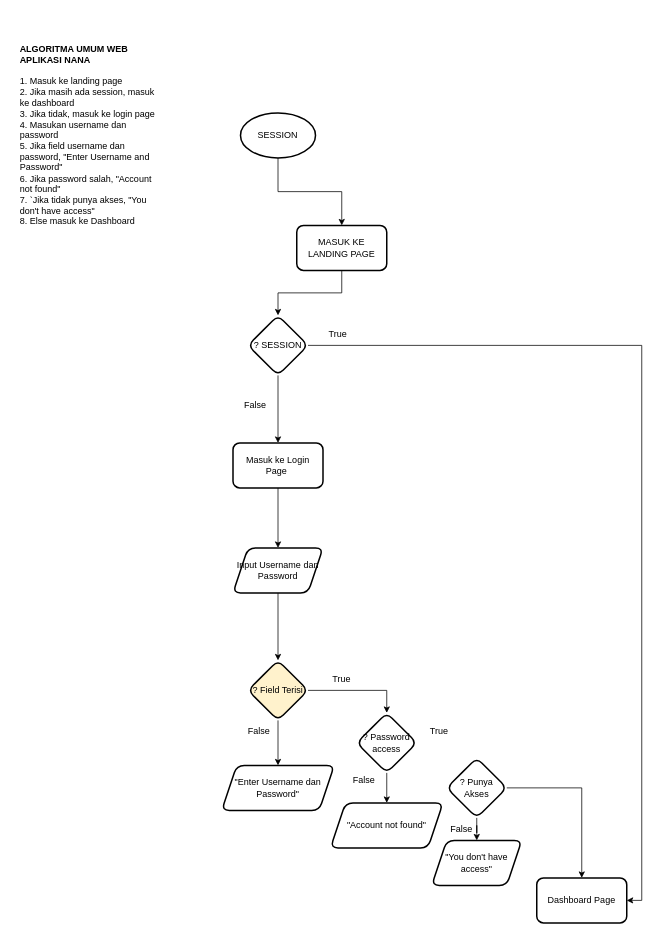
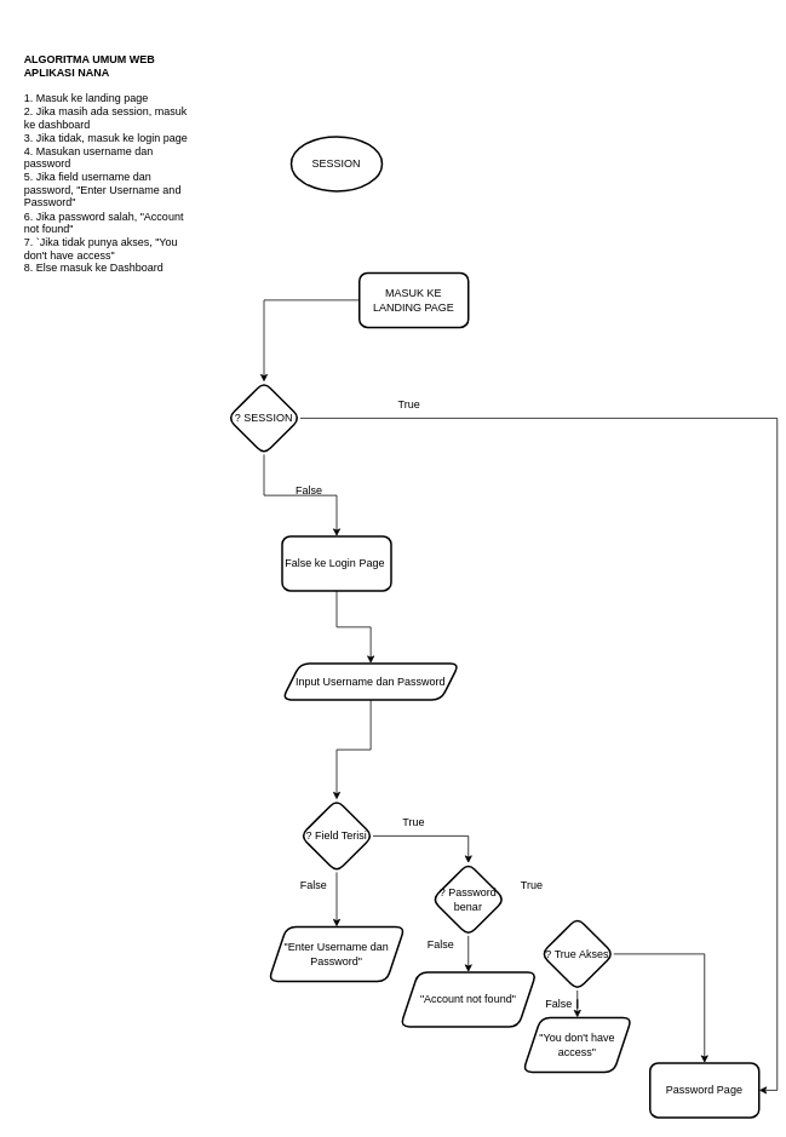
  <mxCell id="0" />
  <mxCell id="1" parent="0" />
  <mxCell id="2" value="&lt;b&gt;ALGORITMA UMUM WEB APLIKASI NANA&lt;/b&gt;&lt;br&gt;&lt;br&gt;1. Masuk ke landing page&lt;br&gt;2. Jika masih ada session, masuk ke dashboard&lt;br&gt;3. Jika tidak, masuk ke login page&lt;br&gt;4. Masukan username dan password&lt;br&gt;5. Jika field username dan password,&amp;nbsp;&quot;Enter Username and Password&quot;&lt;br&gt;6. Jika password salah,&amp;nbsp;&quot;Account not found&quot;&lt;br&gt;7. `Jika tidak punya akses,&amp;nbsp;&quot;You don't have access&quot;&lt;br&gt;8. Else masuk ke Dashboard" style="text;strokeColor=none;fillColor=none;align=left;verticalAlign=middle;spacingLeft=4;spacingRight=4;overflow=hidden;points=[[0,0.5],[1,0.5]];portConstraint=eastwest;rotatable=0;whiteSpace=wrap;html=1;" vertex="1" parent="1"><mxGeometry x="20" y="20" width="200" height="320" as="geometry" /></mxCell>
- <mxCell id="3" value="" style="edgeStyle=orthogonalEdgeStyle;rounded=0;orthogonalLoop=1;jettySize=auto;html=1;" edge="1" parent="1" source="4" target="6"><mxGeometry relative="1" as="geometry" /></mxCell>
  <mxCell id="4" value="SESSION" style="strokeWidth=2;html=1;shape=mxgraph.flowchart.start_1;whiteSpace=wrap;" vertex="1" parent="1"><mxGeometry x="320" y="150" width="100" height="60" as="geometry" /></mxCell>
  <mxCell id="5" value="" style="edgeStyle=orthogonalEdgeStyle;rounded=0;orthogonalLoop=1;jettySize=auto;html=1;" edge="1" parent="1" source="6" target="9"><mxGeometry relative="1" as="geometry" /></mxCell>
  <mxCell id="6" value="MASUK KE LANDING PAGE" style="rounded=1;whiteSpace=wrap;html=1;strokeWidth=2;" vertex="1" parent="1"><mxGeometry x="395" y="300" width="120" height="60" as="geometry" /></mxCell>
  <mxCell id="7" value="" style="edgeStyle=orthogonalEdgeStyle;rounded=0;orthogonalLoop=1;jettySize=auto;html=1;" edge="1" parent="1" source="9" target="11"><mxGeometry relative="1" as="geometry" /></mxCell>
  <mxCell id="8" style="edgeStyle=orthogonalEdgeStyle;rounded=0;orthogonalLoop=1;jettySize=auto;html=1;entryX=1;entryY=0.5;entryDx=0;entryDy=0;" edge="1" parent="1" source="9" target="31"><mxGeometry relative="1" as="geometry"><mxPoint x="630" y="670" as="targetPoint" /></mxGeometry></mxCell>
- <mxCell id="9" value="? SESSION" style="rhombus;whiteSpace=wrap;html=1;rounded=1;strokeWidth=2;" vertex="1" parent="1"><mxGeometry x="330" y="420" width="80" height="80" as="geometry" /></mxCell>
+ <mxCell id="9" value="? SESSION" style="rhombus;whiteSpace=wrap;html=1;rounded=1;strokeWidth=2;" vertex="1" parent="1"><mxGeometry x="250" y="420" width="80" height="80" as="geometry" /></mxCell>
  <mxCell id="10" value="" style="edgeStyle=orthogonalEdgeStyle;rounded=0;orthogonalLoop=1;jettySize=auto;html=1;" edge="1" parent="1" source="11" target="14"><mxGeometry relative="1" as="geometry" /></mxCell>
- <mxCell id="11" value="Masuk ke Login Page&amp;nbsp;" style="rounded=1;whiteSpace=wrap;html=1;strokeWidth=2;" vertex="1" parent="1"><mxGeometry x="310" y="590" width="120" height="60" as="geometry" /></mxCell>
+ <mxCell id="11" value="False ke Login Page&amp;nbsp;" style="rounded=1;whiteSpace=wrap;html=1;strokeWidth=2;" vertex="1" parent="1"><mxGeometry x="310" y="590" width="120" height="60" as="geometry" /></mxCell>
  <mxCell id="12" value="False" style="text;html=1;strokeColor=none;fillColor=none;align=center;verticalAlign=middle;whiteSpace=wrap;rounded=0;" vertex="1" parent="1"><mxGeometry x="310" y="525" width="60" height="30" as="geometry" /></mxCell>
  <mxCell id="13" style="edgeStyle=orthogonalEdgeStyle;rounded=0;orthogonalLoop=1;jettySize=auto;html=1;entryX=0.5;entryY=0;entryDx=0;entryDy=0;" edge="1" parent="1" source="14" target="17"><mxGeometry relative="1" as="geometry" /></mxCell>
- <mxCell id="14" value="Input Username dan Password" style="shape=parallelogram;perimeter=parallelogramPerimeter;whiteSpace=wrap;html=1;fixedSize=1;rounded=1;strokeWidth=2;" vertex="1" parent="1"><mxGeometry x="310" y="730" width="120" height="60" as="geometry" /></mxCell>
+ <mxCell id="14" value="Input Username dan Password" style="shape=parallelogram;perimeter=parallelogramPerimeter;whiteSpace=wrap;html=1;fixedSize=1;rounded=1;strokeWidth=2;" vertex="1" parent="1"><mxGeometry x="310" y="730" width="195" height="40" as="geometry" /></mxCell>
  <mxCell id="15" value="False" style="text;html=1;strokeColor=none;fillColor=none;align=center;verticalAlign=middle;whiteSpace=wrap;rounded=0;" vertex="1" parent="1"><mxGeometry x="315" y="960" width="60" height="30" as="geometry" /></mxCell>
  <mxCell id="16" value="" style="group" vertex="1" connectable="0" parent="1"><mxGeometry x="300" y="880" width="535" height="350" as="geometry" /></mxCell>
- <mxCell id="17" value="? Field Terisi" style="rhombus;whiteSpace=wrap;html=1;rounded=1;strokeWidth=2;fillColor=#fff2cc;" vertex="1" parent="16"><mxGeometry x="30" width="80" height="80" as="geometry" /></mxCell>
+ <mxCell id="17" value="? Field Terisi" style="rhombus;whiteSpace=wrap;html=1;rounded=1;strokeWidth=2;" vertex="1" parent="16"><mxGeometry x="30" width="80" height="80" as="geometry" /></mxCell>
  <mxCell id="18" value="&quot;Enter Username dan Password&quot;" style="shape=parallelogram;perimeter=parallelogramPerimeter;whiteSpace=wrap;html=1;fixedSize=1;rounded=1;strokeWidth=2;" vertex="1" parent="16"><mxGeometry x="-5" y="140" width="150" height="60" as="geometry" /></mxCell>
  <mxCell id="19" style="edgeStyle=orthogonalEdgeStyle;rounded=0;orthogonalLoop=1;jettySize=auto;html=1;entryX=0.5;entryY=0;entryDx=0;entryDy=0;" edge="1" parent="16" source="17" target="18"><mxGeometry relative="1" as="geometry" /></mxCell>
  <mxCell id="20" value="&quot;Account not found&quot;" style="shape=parallelogram;perimeter=parallelogramPerimeter;whiteSpace=wrap;html=1;fixedSize=1;rounded=1;strokeWidth=2;" vertex="1" parent="16"><mxGeometry x="140" y="190" width="150" height="60" as="geometry" /></mxCell>
  <mxCell id="21" style="edgeStyle=orthogonalEdgeStyle;rounded=0;orthogonalLoop=1;jettySize=auto;html=1;entryX=0.5;entryY=0;entryDx=0;entryDy=0;" edge="1" parent="16" source="22" target="20"><mxGeometry relative="1" as="geometry" /></mxCell>
- <mxCell id="22" value="? Password access" style="rhombus;whiteSpace=wrap;html=1;rounded=1;strokeWidth=2;" vertex="1" parent="16"><mxGeometry x="175" y="70" width="80" height="80" as="geometry" /></mxCell>
+ <mxCell id="22" value="? Password benar" style="rhombus;whiteSpace=wrap;html=1;rounded=1;strokeWidth=2;" vertex="1" parent="16"><mxGeometry x="175" y="70" width="80" height="80" as="geometry" /></mxCell>
  <mxCell id="23" style="edgeStyle=orthogonalEdgeStyle;rounded=0;orthogonalLoop=1;jettySize=auto;html=1;entryX=0.5;entryY=0;entryDx=0;entryDy=0;" edge="1" parent="16" source="17" target="22"><mxGeometry relative="1" as="geometry" /></mxCell>
- <mxCell id="24" value="? Punya Akses" style="rhombus;whiteSpace=wrap;html=1;rounded=1;strokeWidth=2;" vertex="1" parent="16"><mxGeometry x="295" y="130" width="80" height="80" as="geometry" /></mxCell>
+ <mxCell id="24" value="? True Akses" style="rhombus;whiteSpace=wrap;html=1;rounded=1;strokeWidth=2;" vertex="1" parent="16"><mxGeometry x="295" y="130" width="80" height="80" as="geometry" /></mxCell>
  <mxCell id="25" value="&quot;You don't have access&quot;" style="shape=parallelogram;perimeter=parallelogramPerimeter;whiteSpace=wrap;html=1;fixedSize=1;rounded=1;strokeWidth=2;" vertex="1" parent="16"><mxGeometry x="275" y="240" width="120" height="60" as="geometry" /></mxCell>
  <mxCell id="26" style="edgeStyle=orthogonalEdgeStyle;rounded=0;orthogonalLoop=1;jettySize=auto;html=1;entryX=0.5;entryY=0;entryDx=0;entryDy=0;" edge="1" parent="16" source="24" target="25"><mxGeometry relative="1" as="geometry" /></mxCell>
  <mxCell id="27" value="False" style="text;html=1;strokeColor=none;fillColor=none;align=center;verticalAlign=middle;whiteSpace=wrap;rounded=0;" vertex="1" parent="16"><mxGeometry x="155" y="145" width="60" height="30" as="geometry" /></mxCell>
  <mxCell id="28" value="False" style="text;html=1;strokeColor=none;fillColor=none;align=center;verticalAlign=middle;whiteSpace=wrap;rounded=0;" vertex="1" parent="16"><mxGeometry x="285" y="210" width="60" height="30" as="geometry" /></mxCell>
  <mxCell id="29" value="True" style="text;html=1;strokeColor=none;fillColor=none;align=center;verticalAlign=middle;whiteSpace=wrap;rounded=0;" vertex="1" parent="16"><mxGeometry x="125" y="10" width="60" height="30" as="geometry" /></mxCell>
  <mxCell id="30" value="True" style="text;html=1;strokeColor=none;fillColor=none;align=center;verticalAlign=middle;whiteSpace=wrap;rounded=0;" vertex="1" parent="16"><mxGeometry x="255" y="80" width="60" height="30" as="geometry" /></mxCell>
- <mxCell id="31" value="Dashboard Page" style="rounded=1;whiteSpace=wrap;html=1;strokeWidth=2;" vertex="1" parent="16"><mxGeometry x="415" y="290" width="120" height="60" as="geometry" /></mxCell>
+ <mxCell id="31" value="Password Page" style="rounded=1;whiteSpace=wrap;html=1;strokeWidth=2;" vertex="1" parent="16"><mxGeometry x="415" y="290" width="120" height="60" as="geometry" /></mxCell>
  <mxCell id="32" style="edgeStyle=orthogonalEdgeStyle;rounded=0;orthogonalLoop=1;jettySize=auto;html=1;entryX=0.5;entryY=0;entryDx=0;entryDy=0;" edge="1" parent="16" source="24" target="31"><mxGeometry relative="1" as="geometry" /></mxCell>
  <mxCell id="33" value="True" style="text;html=1;strokeColor=none;fillColor=none;align=center;verticalAlign=middle;whiteSpace=wrap;rounded=0;" vertex="1" parent="1"><mxGeometry x="420" y="430" width="60" height="30" as="geometry" /></mxCell>
